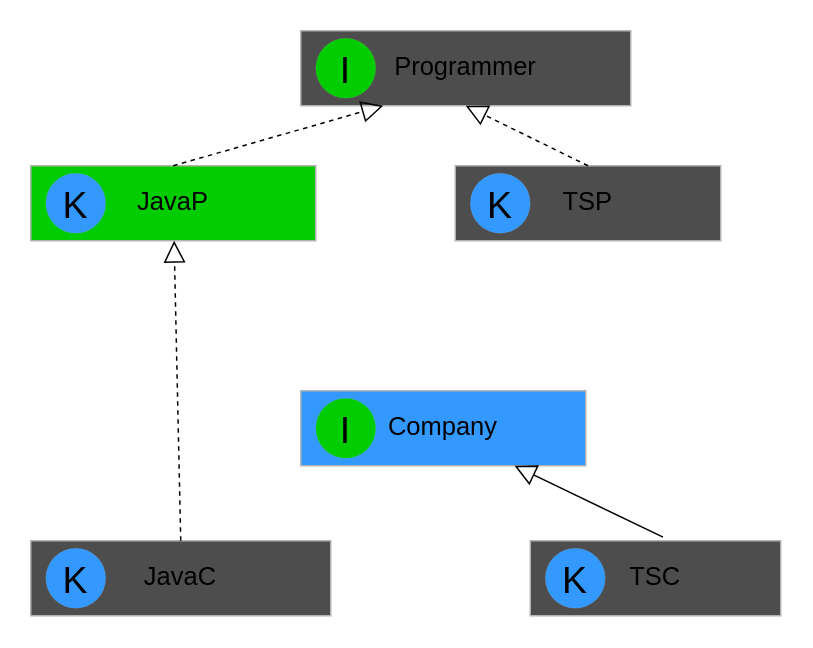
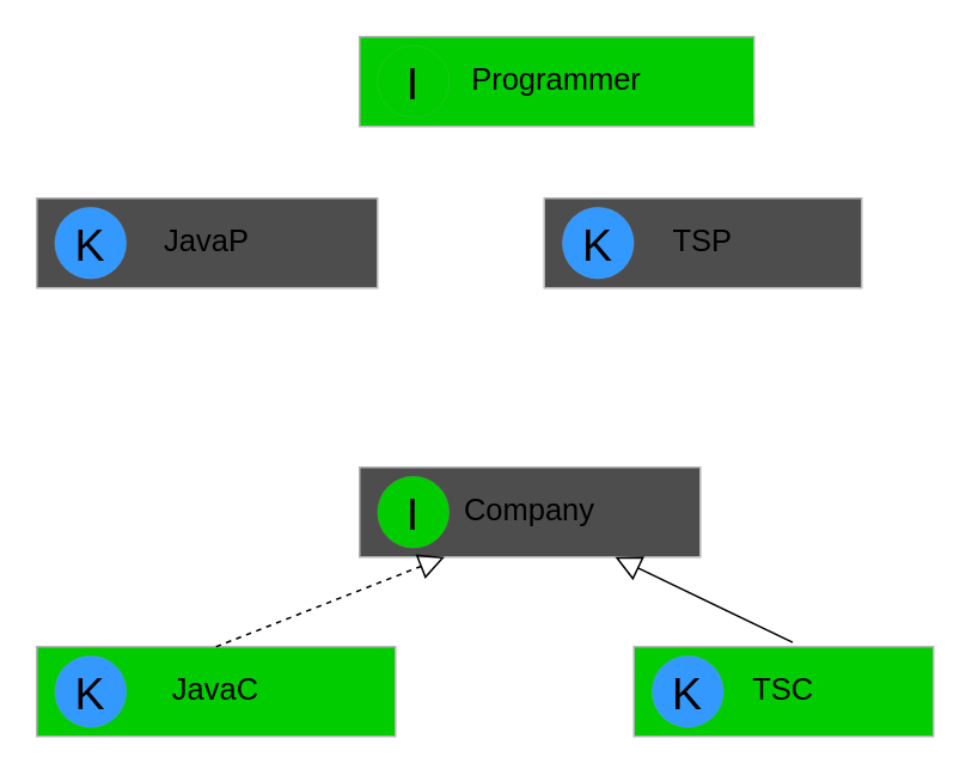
  <mxCell id="0" />
  <mxCell id="1" parent="0" />
- <mxCell id="2" value="&lt;font style=&quot;font-size: 17px;&quot;&gt;Programmer&lt;/font&gt;" style="rounded=0;whiteSpace=wrap;html=1;fillColor=#4D4D4D;align=center;strokeColor=#B3B3B3;" vertex="1" parent="1"><mxGeometry x="200" y="20" width="220" height="50" as="geometry" /></mxCell>
+ <mxCell id="2" value="&lt;font style=&quot;font-size: 17px;&quot;&gt;Programmer&lt;/font&gt;" style="rounded=0;whiteSpace=wrap;html=1;fillColor=#00cc00;align=center;strokeColor=#B3B3B3;" vertex="1" parent="1"><mxGeometry x="200" y="20" width="220" height="50" as="geometry" /></mxCell>
  <mxCell id="3" value="I" style="ellipse;whiteSpace=wrap;html=1;aspect=fixed;strokeColor=#B3B3B3;strokeWidth=0;fontSize=25;fontColor=#000000;fillColor=#00CC00;" vertex="1" parent="1"><mxGeometry x="210" y="25" width="40" height="40" as="geometry" /></mxCell>
- <mxCell id="4" value="&lt;font style=&quot;font-size: 17px;&quot;&gt;JavaP&lt;/font&gt;" style="rounded=0;whiteSpace=wrap;html=1;fillColor=#00cc00;align=center;strokeColor=#B3B3B3;" vertex="1" parent="1"><mxGeometry x="20" y="110" width="190" height="50" as="geometry" /></mxCell>
+ <mxCell id="4" value="&lt;font style=&quot;font-size: 17px;&quot;&gt;JavaP&lt;/font&gt;" style="rounded=0;whiteSpace=wrap;html=1;fillColor=#4D4D4D;align=center;strokeColor=#B3B3B3;" vertex="1" parent="1"><mxGeometry x="20" y="110" width="190" height="50" as="geometry" /></mxCell>
  <mxCell id="5" value="K" style="ellipse;whiteSpace=wrap;html=1;aspect=fixed;strokeColor=#B3B3B3;strokeWidth=0;fontSize=25;fontColor=#000000;fillColor=#3399FF;" vertex="1" parent="1"><mxGeometry x="30" y="115" width="40" height="40" as="geometry" /></mxCell>
  <mxCell id="6" value="&lt;font style=&quot;font-size: 17px;&quot;&gt;TSP&lt;/font&gt;" style="rounded=0;whiteSpace=wrap;html=1;fillColor=#4D4D4D;align=center;strokeColor=#B3B3B3;" vertex="1" parent="1"><mxGeometry x="303" y="110" width="177" height="50" as="geometry" /></mxCell>
  <mxCell id="7" value="K" style="ellipse;whiteSpace=wrap;html=1;aspect=fixed;strokeColor=#B3B3B3;strokeWidth=0;fontSize=25;fontColor=#000000;fillColor=#3399FF;" vertex="1" parent="1"><mxGeometry x="313" y="115" width="40" height="40" as="geometry" /></mxCell>
- <mxCell id="8" value="&lt;font style=&quot;font-size: 17px;&quot;&gt;Company&lt;/font&gt;" style="rounded=0;whiteSpace=wrap;html=1;fillColor=#3399ff;align=center;strokeColor=#B3B3B3;" vertex="1" parent="1"><mxGeometry x="200" y="260" width="190" height="50" as="geometry" /></mxCell>
+ <mxCell id="8" value="&lt;font style=&quot;font-size: 17px;&quot;&gt;Company&lt;/font&gt;" style="rounded=0;whiteSpace=wrap;html=1;fillColor=#4D4D4D;align=center;strokeColor=#B3B3B3;" vertex="1" parent="1"><mxGeometry x="200" y="260" width="190" height="50" as="geometry" /></mxCell>
  <mxCell id="9" value="I" style="ellipse;whiteSpace=wrap;html=1;aspect=fixed;strokeColor=#B3B3B3;strokeWidth=0;fontSize=25;fontColor=#000000;fillColor=#00CC00;" vertex="1" parent="1"><mxGeometry x="210" y="265" width="40" height="40" as="geometry" /></mxCell>
- <mxCell id="10" value="&lt;font style=&quot;font-size: 17px;&quot;&gt;JavaC&lt;/font&gt;" style="rounded=0;whiteSpace=wrap;html=1;fillColor=#4D4D4D;align=center;strokeColor=#B3B3B3;" vertex="1" parent="1"><mxGeometry x="20" y="360" width="200" height="50" as="geometry" /></mxCell>
+ <mxCell id="10" value="&lt;font style=&quot;font-size: 17px;&quot;&gt;JavaC&lt;/font&gt;" style="rounded=0;whiteSpace=wrap;html=1;fillColor=#00cc00;align=center;strokeColor=#B3B3B3;" vertex="1" parent="1"><mxGeometry x="20" y="360" width="200" height="50" as="geometry" /></mxCell>
  <mxCell id="11" value="K" style="ellipse;whiteSpace=wrap;html=1;aspect=fixed;strokeColor=#B3B3B3;strokeWidth=0;fontSize=25;fontColor=#000000;fillColor=#3399FF;" vertex="1" parent="1"><mxGeometry x="30" y="365" width="40" height="40" as="geometry" /></mxCell>
- <mxCell id="12" value="&lt;font style=&quot;font-size: 17px;&quot;&gt;TSC&lt;/font&gt;" style="rounded=0;whiteSpace=wrap;html=1;fillColor=#4D4D4D;align=center;strokeColor=#B3B3B3;" vertex="1" parent="1"><mxGeometry x="353" y="360" width="167" height="50" as="geometry" /></mxCell>
+ <mxCell id="12" value="&lt;font style=&quot;font-size: 17px;&quot;&gt;TSC&lt;/font&gt;" style="rounded=0;whiteSpace=wrap;html=1;fillColor=#00cc00;align=center;strokeColor=#B3B3B3;" vertex="1" parent="1"><mxGeometry x="353" y="360" width="167" height="50" as="geometry" /></mxCell>
  <mxCell id="13" value="K" style="ellipse;whiteSpace=wrap;html=1;aspect=fixed;strokeColor=#B3B3B3;strokeWidth=0;fontSize=25;fontColor=#000000;fillColor=#3399FF;" vertex="1" parent="1"><mxGeometry x="363" y="365" width="40" height="40" as="geometry" /></mxCell>
- <mxCell id="14" value="" style="endArrow=block;dashed=1;endFill=0;endSize=12;html=1;rounded=0;entryX=0.25;entryY=1;entryDx=0;entryDy=0;exitX=0.5;exitY=0;exitDx=0;exitDy=0;" edge="1" parent="1" source="4" target="2"><mxGeometry width="160" relative="1" as="geometry"><mxPoint x="250" y="280" as="sourcePoint" /><mxPoint x="410" y="280" as="targetPoint" /></mxGeometry></mxCell>
- <mxCell id="15" value="" style="endArrow=block;dashed=1;endFill=0;endSize=12;html=1;rounded=0;entryX=0.5;entryY=1;entryDx=0;entryDy=0;exitX=0.5;exitY=0;exitDx=0;exitDy=0;" edge="1" parent="1" source="6" target="2"><mxGeometry width="160" relative="1" as="geometry"><mxPoint x="250" y="280" as="sourcePoint" /><mxPoint x="410" y="280" as="targetPoint" /></mxGeometry></mxCell>
- <mxCell id="16" value="" style="endArrow=block;dashed=1;endFill=0;endSize=12;html=1;rounded=0;exitX=0.5;exitY=0;exitDx=0;exitDy=0;" edge="1" parent="1" source="10" target="4"><mxGeometry width="160" relative="1" as="geometry"><mxPoint x="250" y="280" as="sourcePoint" /><mxPoint x="410" y="280" as="targetPoint" /></mxGeometry></mxCell>
+ <mxCell id="16" value="" style="endArrow=block;dashed=1;endFill=0;endSize=12;html=1;rounded=0;entryX=0.25;entryY=1;entryDx=0;entryDy=0;exitX=0.5;exitY=0;exitDx=0;exitDy=0;" edge="1" parent="1" source="10" target="8"><mxGeometry width="160" relative="1" as="geometry"><mxPoint x="250" y="280" as="sourcePoint" /><mxPoint x="410" y="280" as="targetPoint" /></mxGeometry></mxCell>
  <mxCell id="17" value="" style="endArrow=block;dashed=0;endFill=0;endSize=12;html=1;rounded=0;entryX=0.75;entryY=1;entryDx=0;entryDy=0;exitX=0.53;exitY=-0.048;exitDx=0;exitDy=0;exitPerimeter=0;" edge="1" parent="1" source="12" target="8"><mxGeometry width="160" relative="1" as="geometry"><mxPoint x="250" y="280" as="sourcePoint" /><mxPoint x="410" y="280" as="targetPoint" /></mxGeometry></mxCell>
